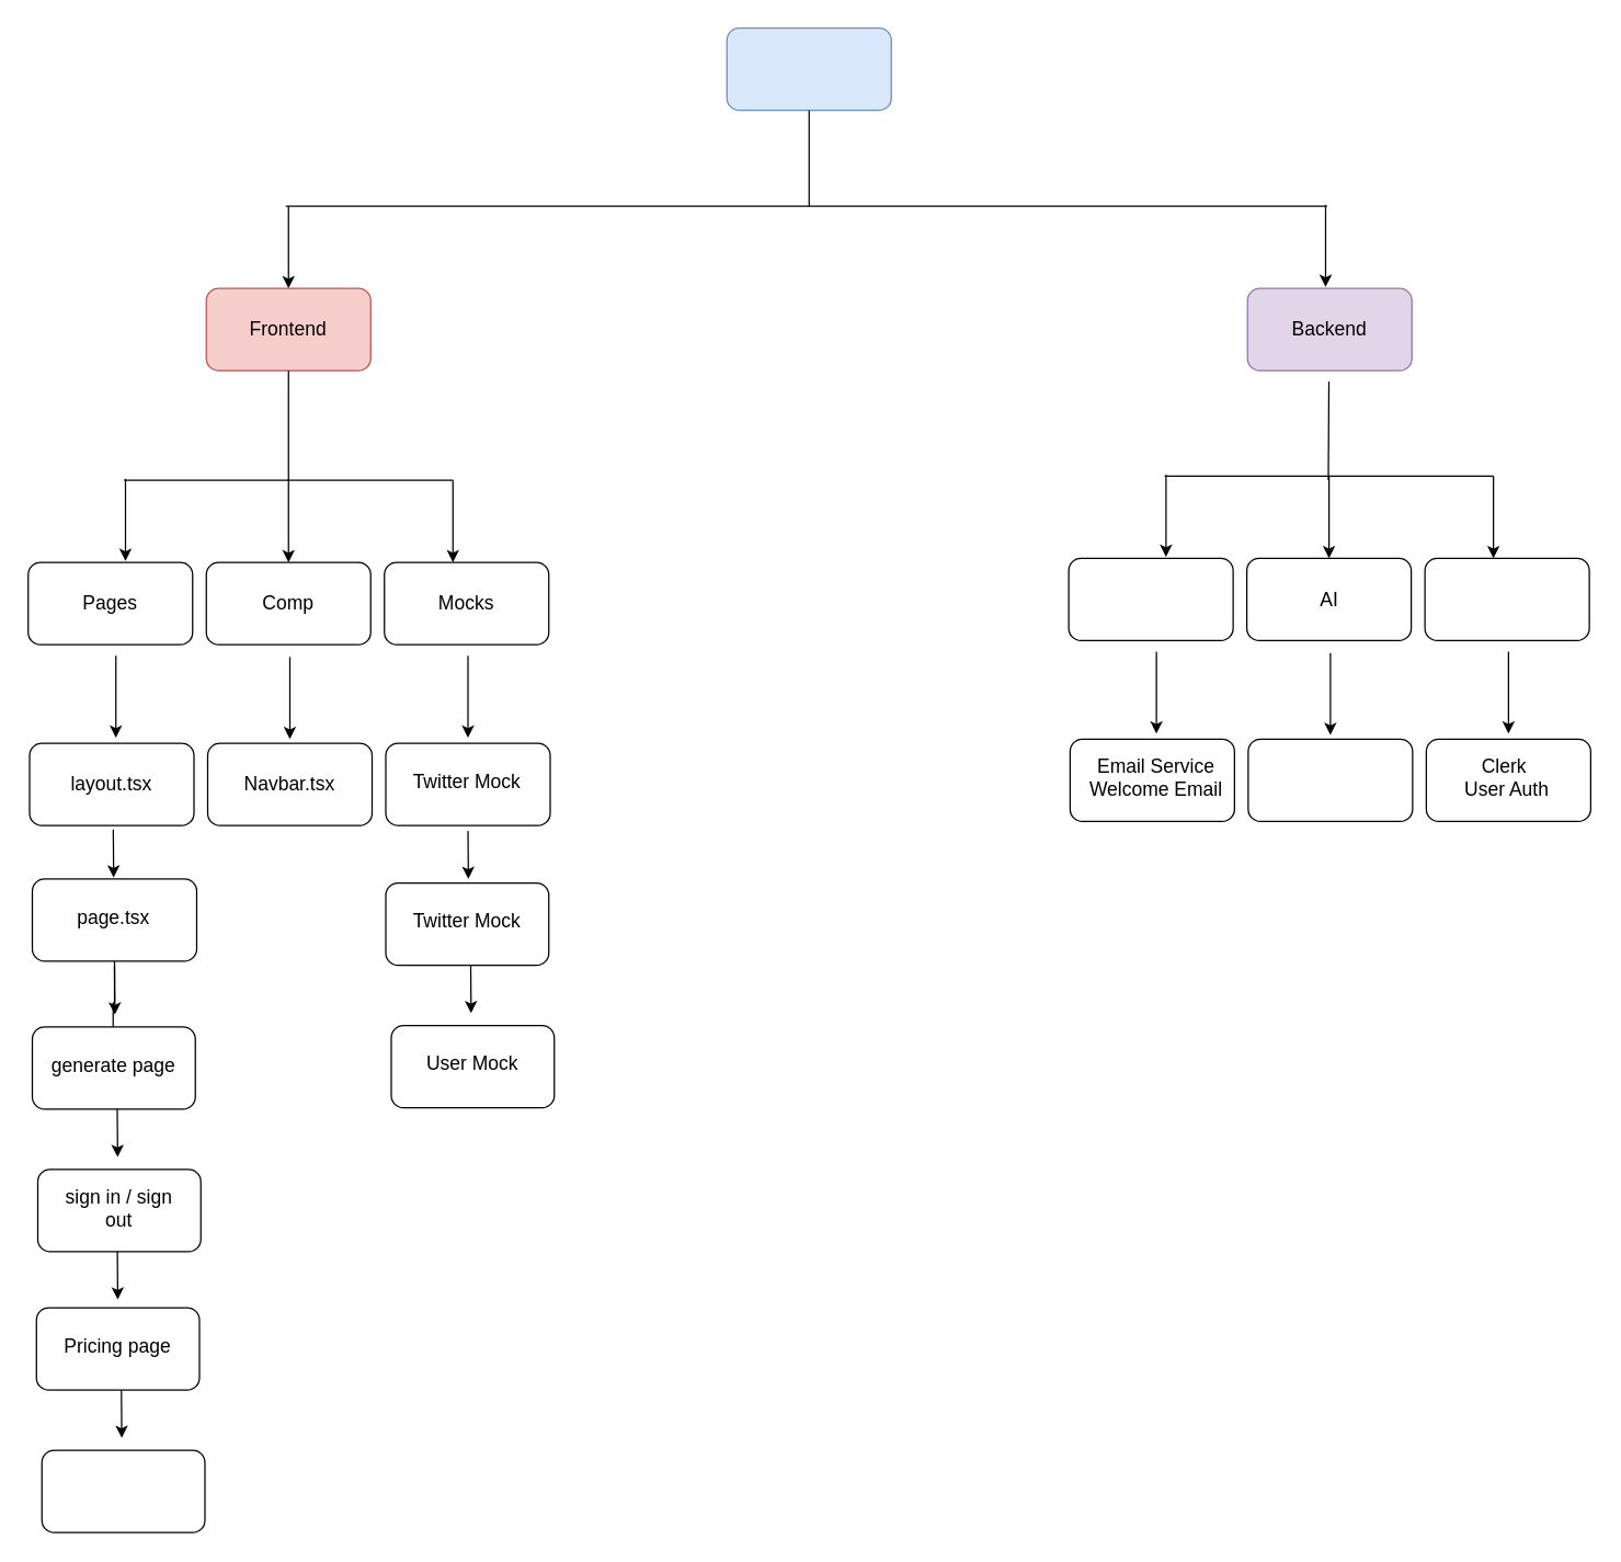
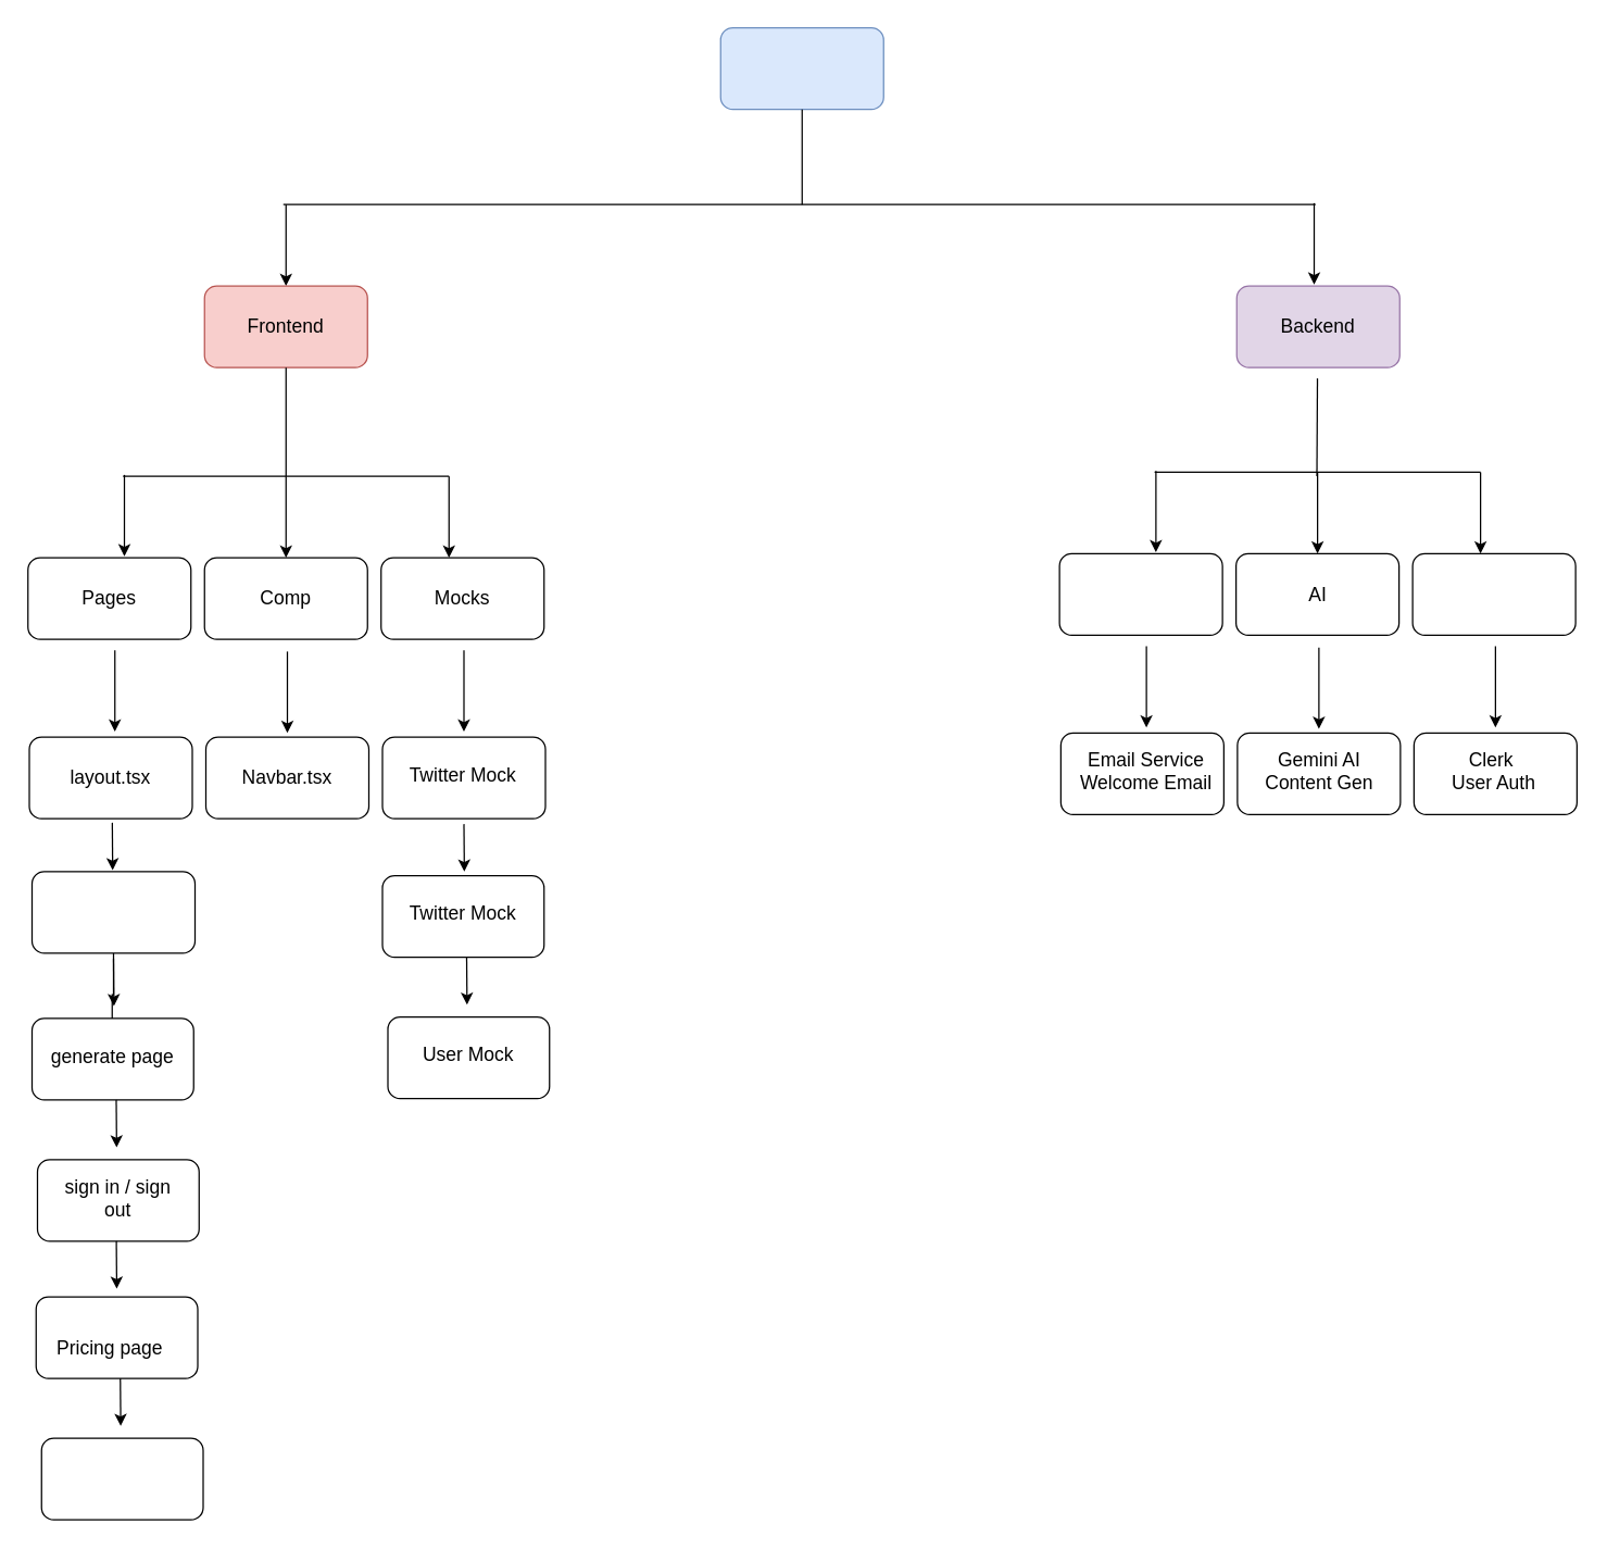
  <mxCell id="0" />
  <mxCell id="1" parent="0" />
  <mxCell id="2" value="" style="rounded=1;whiteSpace=wrap;html=1;fillColor=#dae8fc;strokeColor=#6c8ebf;" vertex="1" parent="1"><mxGeometry x="530" y="20" width="120" height="60" as="geometry" /></mxCell>
  <mxCell id="3" value="" style="endArrow=none;html=1;rounded=0;entryX=0.5;entryY=1;entryDx=0;entryDy=0;" edge="1" parent="1" target="2"><mxGeometry width="50" height="50" relative="1" as="geometry"><mxPoint x="590" y="150" as="sourcePoint" /><mxPoint x="650" y="110" as="targetPoint" /></mxGeometry></mxCell>
  <mxCell id="4" value="" style="endArrow=none;html=1;rounded=0;" edge="1" parent="1"><mxGeometry width="50" height="50" relative="1" as="geometry"><mxPoint x="208" y="150" as="sourcePoint" /><mxPoint x="968" y="150" as="targetPoint" /></mxGeometry></mxCell>
  <mxCell id="5" value="" style="endArrow=classic;html=1;rounded=0;" edge="1" parent="1"><mxGeometry width="50" height="50" relative="1" as="geometry"><mxPoint y="150" as="sourcePoint" x="210" /><mxPoint y="210" as="targetPoint" x="210" /></mxGeometry></mxCell>
  <mxCell id="6" value="" style="endArrow=classic;html=1;rounded=0;" edge="1" parent="1"><mxGeometry width="50" height="50" relative="1" as="geometry"><mxPoint x="967" y="149" as="sourcePoint" /><mxPoint x="967" y="209" as="targetPoint" /></mxGeometry></mxCell>
  <mxCell id="7" value="" style="rounded=1;whiteSpace=wrap;html=1;fillColor=#f8cecc;strokeColor=#b85450;" vertex="1" parent="1"><mxGeometry x="150" y="210" width="120" height="60" as="geometry" /></mxCell>
  <mxCell id="8" value="&lt;font style=&quot;font-size: 14px;&quot;&gt;Frontend&lt;/font&gt;" style="text;html=1;align=center;verticalAlign=middle;whiteSpace=wrap;rounded=0;" vertex="1" parent="1"><mxGeometry x="170" y="225" width="80" height="30" as="geometry" /></mxCell>
  <mxCell id="9" value="" style="rounded=1;whiteSpace=wrap;html=1;fillColor=#e1d5e7;strokeColor=#9673a6;" vertex="1" parent="1"><mxGeometry x="910" y="210" width="120" height="60" as="geometry" /></mxCell>
  <mxCell id="10" value="&lt;font style=&quot;font-size: 14px;&quot;&gt;Backend&lt;/font&gt;" style="text;html=1;align=center;verticalAlign=middle;whiteSpace=wrap;rounded=0;" vertex="1" parent="1"><mxGeometry x="930" y="225" width="80" height="30" as="geometry" /></mxCell>
  <mxCell id="11" value="" style="endArrow=none;html=1;rounded=0;exitX=0.5;exitY=1;exitDx=0;exitDy=0;" edge="1" parent="1" source="7"><mxGeometry width="50" height="50" relative="1" as="geometry"><mxPoint x="480" y="320" as="sourcePoint" /><mxPoint y="350" as="targetPoint" x="210" /></mxGeometry></mxCell>
  <mxCell id="12" value="" style="endArrow=none;html=1;rounded=0;" edge="1" parent="1"><mxGeometry width="50" height="50" relative="1" as="geometry"><mxPoint x="90" y="350" as="sourcePoint" /><mxPoint x="330" y="350" as="targetPoint" /></mxGeometry></mxCell>
  <mxCell id="13" value="" style="endArrow=classic;html=1;rounded=0;" edge="1" parent="1"><mxGeometry width="50" height="50" relative="1" as="geometry"><mxPoint x="91" y="349" as="sourcePoint" /><mxPoint x="91" y="409" as="targetPoint" /></mxGeometry></mxCell>
  <mxCell id="14" value="" style="endArrow=classic;html=1;rounded=0;" edge="1" parent="1"><mxGeometry width="50" height="50" relative="1" as="geometry"><mxPoint y="350" as="sourcePoint" x="210" /><mxPoint y="410" as="targetPoint" x="210" /></mxGeometry></mxCell>
  <mxCell id="15" value="" style="endArrow=classic;html=1;rounded=0;" edge="1" parent="1"><mxGeometry width="50" height="50" relative="1" as="geometry"><mxPoint x="330" y="350" as="sourcePoint" /><mxPoint x="330" y="410" as="targetPoint" /></mxGeometry></mxCell>
  <mxCell id="16" value="" style="rounded=1;whiteSpace=wrap;html=1;" vertex="1" parent="1"><mxGeometry x="20" y="410" width="120" height="60" as="geometry" /></mxCell>
  <mxCell id="17" value="&lt;font style=&quot;font-size: 14px;&quot;&gt;Pages&lt;/font&gt;" style="text;html=1;align=center;verticalAlign=middle;whiteSpace=wrap;rounded=0;" vertex="1" parent="1"><mxGeometry x="40" y="425" width="80" height="30" as="geometry" /></mxCell>
  <mxCell id="18" value="" style="rounded=1;whiteSpace=wrap;html=1;" vertex="1" parent="1"><mxGeometry x="150" y="410" width="120" height="60" as="geometry" /></mxCell>
  <mxCell id="19" value="&lt;font style=&quot;font-size: 14px;&quot;&gt;Comp&lt;/font&gt;" style="text;html=1;align=center;verticalAlign=middle;whiteSpace=wrap;rounded=0;" vertex="1" parent="1"><mxGeometry x="170" y="425" width="80" height="30" as="geometry" /></mxCell>
  <mxCell id="20" value="" style="rounded=1;whiteSpace=wrap;html=1;" vertex="1" parent="1"><mxGeometry x="280" y="410" width="120" height="60" as="geometry" /></mxCell>
  <mxCell id="21" value="&lt;font style=&quot;font-size: 14px;&quot;&gt;Mocks&lt;/font&gt;" style="text;html=1;align=center;verticalAlign=middle;whiteSpace=wrap;rounded=0;" vertex="1" parent="1"><mxGeometry x="300" y="425" width="80" height="30" as="geometry" /></mxCell>
  <mxCell id="22" value="" style="endArrow=classic;html=1;rounded=0;" edge="1" parent="1"><mxGeometry width="50" height="50" relative="1" as="geometry"><mxPoint x="84" y="478" as="sourcePoint" /><mxPoint x="84" y="538" as="targetPoint" /></mxGeometry></mxCell>
  <mxCell id="23" value="" style="endArrow=classic;html=1;rounded=0;" edge="1" parent="1"><mxGeometry width="50" height="50" relative="1" as="geometry"><mxPoint x="211" y="479" as="sourcePoint" /><mxPoint x="211" y="539" as="targetPoint" /></mxGeometry></mxCell>
  <mxCell id="24" value="" style="endArrow=classic;html=1;rounded=0;" edge="1" parent="1"><mxGeometry width="50" height="50" relative="1" as="geometry"><mxPoint x="341" y="478" as="sourcePoint" /><mxPoint x="341" y="538" as="targetPoint" /></mxGeometry></mxCell>
  <mxCell id="25" value="" style="rounded=1;whiteSpace=wrap;html=1;" vertex="1" parent="1"><mxGeometry x="21" y="542" width="120" height="60" as="geometry" /></mxCell>
  <mxCell id="26" value="&lt;font style=&quot;font-size: 14px;&quot;&gt;layout.tsx&lt;/font&gt;" style="text;html=1;align=center;verticalAlign=middle;whiteSpace=wrap;rounded=0;" vertex="1" parent="1"><mxGeometry x="41" y="557" width="80" height="30" as="geometry" /></mxCell>
  <mxCell id="27" value="" style="rounded=1;whiteSpace=wrap;html=1;" vertex="1" parent="1"><mxGeometry x="151" y="542" width="120" height="60" as="geometry" /></mxCell>
  <mxCell id="28" value="&lt;font style=&quot;font-size: 14px;&quot;&gt;Navbar.tsx&lt;/font&gt;" style="text;html=1;align=center;verticalAlign=middle;whiteSpace=wrap;rounded=0;" vertex="1" parent="1"><mxGeometry x="171" y="557" width="80" height="30" as="geometry" /></mxCell>
  <mxCell id="29" value="" style="rounded=1;whiteSpace=wrap;html=1;" vertex="1" parent="1"><mxGeometry x="281" y="542" width="120" height="60" as="geometry" /></mxCell>
  <mxCell id="30" value="&lt;font style=&quot;font-size: 14px;&quot;&gt;Twitter Mock&lt;/font&gt;" style="text;html=1;align=center;verticalAlign=middle;whiteSpace=wrap;rounded=0;" vertex="1" parent="1"><mxGeometry x="290.5" y="555" width="99" height="30" as="geometry" /></mxCell>
  <mxCell id="31" value="" style="rounded=1;whiteSpace=wrap;html=1;" vertex="1" parent="1"><mxGeometry x="281" y="644" width="119" height="60" as="geometry" /></mxCell>
  <mxCell id="32" value="&lt;font style=&quot;font-size: 14px;&quot;&gt;Twitter Mock&lt;/font&gt;" style="text;html=1;align=center;verticalAlign=middle;whiteSpace=wrap;rounded=0;" vertex="1" parent="1"><mxGeometry x="290.5" y="657" width="99" height="30" as="geometry" /></mxCell>
  <mxCell id="33" value="" style="endArrow=classic;html=1;rounded=0;" edge="1" parent="1"><mxGeometry width="50" height="50" relative="1" as="geometry"><mxPoint x="341" y="606" as="sourcePoint" /><mxPoint x="341.29" y="641" as="targetPoint" /></mxGeometry></mxCell>
  <mxCell id="34" value="" style="rounded=1;whiteSpace=wrap;html=1;" vertex="1" parent="1"><mxGeometry x="285" y="748" width="119" height="60" as="geometry" /></mxCell>
  <mxCell id="35" value="&lt;font style=&quot;font-size: 14px;&quot;&gt;User Mock&lt;/font&gt;" style="text;html=1;align=center;verticalAlign=middle;whiteSpace=wrap;rounded=0;" vertex="1" parent="1"><mxGeometry x="294.5" y="761" width="99" height="30" as="geometry" /></mxCell>
  <mxCell id="36" value="" style="endArrow=classic;html=1;rounded=0;" edge="1" parent="1"><mxGeometry width="50" height="50" relative="1" as="geometry"><mxPoint x="343" y="704" as="sourcePoint" /><mxPoint x="343.29" y="739" as="targetPoint" /></mxGeometry></mxCell>
  <mxCell id="37" value="" style="edgeStyle=orthogonalEdgeStyle;rounded=0;orthogonalLoop=1;jettySize=auto;html=1;" edge="1" parent="1" source="38" target="41"><mxGeometry relative="1" as="geometry" /></mxCell>
  <mxCell id="38" value="" style="rounded=1;whiteSpace=wrap;html=1;" vertex="1" parent="1"><mxGeometry x="23" y="641" width="120" height="60" as="geometry" /></mxCell>
- <mxCell id="39" value="&lt;font style=&quot;font-size: 14px;&quot;&gt;page.tsx&lt;/font&gt;" style="text;html=1;align=center;verticalAlign=middle;whiteSpace=wrap;rounded=0;" vertex="1" parent="1"><mxGeometry x="32.5" y="654" width="99" height="30" as="geometry" /></mxCell>
  <mxCell id="40" value="" style="rounded=1;whiteSpace=wrap;html=1;" vertex="1" parent="1"><mxGeometry x="23" y="749" width="119" height="60" as="geometry" /></mxCell>
  <mxCell id="41" value="&lt;font style=&quot;font-size: 14px;&quot;&gt;generate page&lt;/font&gt;" style="text;html=1;align=center;verticalAlign=middle;whiteSpace=wrap;rounded=0;" vertex="1" parent="1"><mxGeometry x="32.5" y="762" width="99" height="30" as="geometry" /></mxCell>
  <mxCell id="42" value="" style="endArrow=classic;html=1;rounded=0;" edge="1" parent="1"><mxGeometry width="50" height="50" relative="1" as="geometry"><mxPoint x="83" y="705" as="sourcePoint" /><mxPoint x="83.29" y="740" as="targetPoint" /></mxGeometry></mxCell>
  <mxCell id="43" value="" style="rounded=1;whiteSpace=wrap;html=1;" vertex="1" parent="1"><mxGeometry x="27" y="853" width="119" height="60" as="geometry" /></mxCell>
  <mxCell id="44" value="&lt;font style=&quot;font-size: 14px;&quot;&gt;sign in / sign out&lt;/font&gt;" style="text;html=1;align=center;verticalAlign=middle;whiteSpace=wrap;rounded=0;" vertex="1" parent="1"><mxGeometry x="36.5" y="866" width="99" height="30" as="geometry" /></mxCell>
  <mxCell id="45" value="" style="endArrow=classic;html=1;rounded=0;" edge="1" parent="1"><mxGeometry width="50" height="50" relative="1" as="geometry"><mxPoint x="85" y="809" as="sourcePoint" /><mxPoint x="85.29" y="844" as="targetPoint" /></mxGeometry></mxCell>
  <mxCell id="46" value="" style="rounded=1;whiteSpace=wrap;html=1;" vertex="1" parent="1"><mxGeometry x="26" y="954" width="119" height="60" as="geometry" /></mxCell>
- <mxCell id="47" value="&lt;font style=&quot;font-size: 14px;&quot;&gt;Pricing page&lt;/font&gt;" style="text;html=1;align=center;verticalAlign=middle;whiteSpace=wrap;rounded=0;" vertex="1" parent="1"><mxGeometry x="35.5" y="967" width="99" height="30" as="geometry" /></mxCell>
+ <mxCell id="47" value="&lt;font style=&quot;font-size: 14px;&quot;&gt;Pricing page&lt;/font&gt;" style="text;html=1;align=center;verticalAlign=middle;whiteSpace=wrap;rounded=0;" vertex="1" parent="1"><mxGeometry x="30.5" y="977" width="99" height="30" as="geometry" /></mxCell>
  <mxCell id="48" value="" style="rounded=1;whiteSpace=wrap;html=1;" vertex="1" parent="1"><mxGeometry x="30" y="1058" width="119" height="60" as="geometry" /></mxCell>
  <mxCell id="49" value="" style="endArrow=classic;html=1;rounded=0;" edge="1" parent="1"><mxGeometry width="50" height="50" relative="1" as="geometry"><mxPoint x="88" y="1014" as="sourcePoint" /><mxPoint x="88.29" y="1049" as="targetPoint" /></mxGeometry></mxCell>
  <mxCell id="50" value="" style="endArrow=classic;html=1;rounded=0;" edge="1" parent="1"><mxGeometry width="50" height="50" relative="1" as="geometry"><mxPoint x="85.08" y="913" as="sourcePoint" /><mxPoint x="85.37" y="948" as="targetPoint" /></mxGeometry></mxCell>
  <mxCell id="51" value="" style="endArrow=classic;html=1;rounded=0;" edge="1" parent="1"><mxGeometry width="50" height="50" relative="1" as="geometry"><mxPoint x="82.08" y="605" as="sourcePoint" /><mxPoint x="82.37" y="640" as="targetPoint" /></mxGeometry></mxCell>
  <mxCell id="52" value="" style="endArrow=none;html=1;rounded=0;" edge="1" parent="1"><mxGeometry width="50" height="50" relative="1" as="geometry"><mxPoint x="849.5" y="347" as="sourcePoint" /><mxPoint x="1089.5" y="347" as="targetPoint" /></mxGeometry></mxCell>
  <mxCell id="53" value="" style="endArrow=classic;html=1;rounded=0;" edge="1" parent="1"><mxGeometry width="50" height="50" relative="1" as="geometry"><mxPoint x="850.5" y="346" as="sourcePoint" /><mxPoint x="850.5" y="406" as="targetPoint" /></mxGeometry></mxCell>
  <mxCell id="54" value="" style="endArrow=classic;html=1;rounded=0;" edge="1" parent="1"><mxGeometry width="50" height="50" relative="1" as="geometry"><mxPoint x="969.5" y="347" as="sourcePoint" /><mxPoint x="969.5" y="407" as="targetPoint" /></mxGeometry></mxCell>
  <mxCell id="55" value="" style="endArrow=classic;html=1;rounded=0;" edge="1" parent="1"><mxGeometry width="50" height="50" relative="1" as="geometry"><mxPoint x="1089.5" y="347" as="sourcePoint" /><mxPoint x="1089.5" y="407" as="targetPoint" /></mxGeometry></mxCell>
  <mxCell id="56" value="" style="rounded=1;whiteSpace=wrap;html=1;" vertex="1" parent="1"><mxGeometry x="779.5" y="407" width="120" height="60" as="geometry" /></mxCell>
  <mxCell id="57" value="" style="rounded=1;whiteSpace=wrap;html=1;" vertex="1" parent="1"><mxGeometry x="909.5" y="407" width="120" height="60" as="geometry" /></mxCell>
  <mxCell id="58" value="&lt;font style=&quot;font-size: 14px;&quot;&gt;AI&lt;/font&gt;" style="text;html=1;align=center;verticalAlign=middle;whiteSpace=wrap;rounded=0;" vertex="1" parent="1"><mxGeometry x="929.5" y="422" width="80" height="30" as="geometry" /></mxCell>
  <mxCell id="59" value="" style="rounded=1;whiteSpace=wrap;html=1;" vertex="1" parent="1"><mxGeometry x="1039.5" y="407" width="120" height="60" as="geometry" /></mxCell>
  <mxCell id="60" value="" style="endArrow=classic;html=1;rounded=0;" edge="1" parent="1"><mxGeometry width="50" height="50" relative="1" as="geometry"><mxPoint x="843.5" y="475" as="sourcePoint" /><mxPoint x="843.5" y="535" as="targetPoint" /></mxGeometry></mxCell>
  <mxCell id="61" value="" style="endArrow=classic;html=1;rounded=0;" edge="1" parent="1"><mxGeometry width="50" height="50" relative="1" as="geometry"><mxPoint x="970.5" y="476" as="sourcePoint" /><mxPoint x="970.5" y="536" as="targetPoint" /></mxGeometry></mxCell>
  <mxCell id="62" value="" style="endArrow=classic;html=1;rounded=0;" edge="1" parent="1"><mxGeometry width="50" height="50" relative="1" as="geometry"><mxPoint x="1100.5" y="475" as="sourcePoint" /><mxPoint x="1100.5" y="535" as="targetPoint" /></mxGeometry></mxCell>
  <mxCell id="63" value="" style="rounded=1;whiteSpace=wrap;html=1;" vertex="1" parent="1"><mxGeometry x="780.5" y="539" width="120" height="60" as="geometry" /></mxCell>
  <mxCell id="64" value="&lt;font style=&quot;font-size: 14px;&quot;&gt;Email Service&lt;br&gt;Welcome Email&lt;/font&gt;" style="text;html=1;align=center;verticalAlign=middle;whiteSpace=wrap;rounded=0;" vertex="1" parent="1"><mxGeometry x="782.5" y="552" width="120.5" height="30" as="geometry" /></mxCell>
  <mxCell id="65" value="" style="rounded=1;whiteSpace=wrap;html=1;" vertex="1" parent="1"><mxGeometry x="910.5" y="539" width="120" height="60" as="geometry" /></mxCell>
+ <mxCell id="66" value="&lt;font style=&quot;font-size: 14px;&quot;&gt;Gemini AI&lt;br&gt;Content Gen&lt;/font&gt;" style="text;html=1;align=center;verticalAlign=middle;whiteSpace=wrap;rounded=0;" vertex="1" parent="1"><mxGeometry x="925.75" y="552" width="89.5" height="30" as="geometry" /></mxCell>
  <mxCell id="67" value="" style="rounded=1;whiteSpace=wrap;html=1;" vertex="1" parent="1"><mxGeometry x="1040.5" y="539" width="120" height="60" as="geometry" /></mxCell>
  <mxCell id="68" value="&lt;font style=&quot;font-size: 14px;&quot;&gt;Clerk&amp;nbsp;&lt;br&gt;User Auth&lt;/font&gt;" style="text;html=1;align=center;verticalAlign=middle;whiteSpace=wrap;rounded=0;" vertex="1" parent="1"><mxGeometry x="1050" y="552" width="99" height="30" as="geometry" /></mxCell>
  <mxCell id="69" value="" style="endArrow=none;html=1;rounded=0;exitX=0.5;exitY=1;exitDx=0;exitDy=0;" edge="1" parent="1"><mxGeometry width="50" height="50" relative="1" as="geometry"><mxPoint x="969.41" y="278" as="sourcePoint" /><mxPoint x="969" y="350" as="targetPoint" /></mxGeometry></mxCell>
